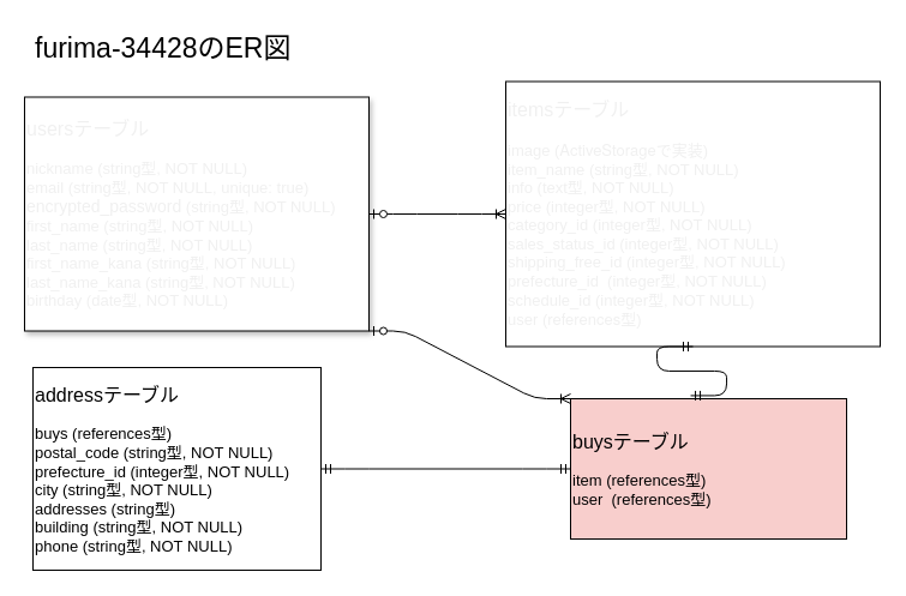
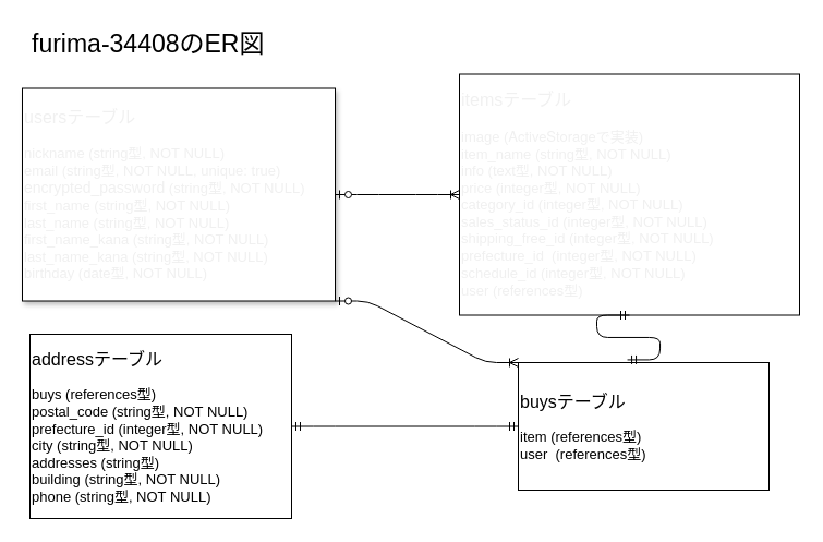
  <mxCell id="0" />
  <mxCell id="1" parent="0" />
  <mxCell id="2" value="&lt;font style=&quot;font-size: 16px&quot;&gt;usersテーブル&lt;/font&gt;&lt;br style=&quot;font-size: 13px&quot;&gt;&lt;br style=&quot;font-size: 13px&quot;&gt;nickname (string型, NOT NULL)&lt;br style=&quot;font-size: 13px&quot;&gt;email (string型, NOT NULL,&amp;nbsp;&lt;font style=&quot;font-size: 13px&quot;&gt;&lt;span&gt;unique: true)&lt;/span&gt;&lt;br&gt;&lt;span style=&quot;font-size: 14px&quot;&gt;encrypted_password&lt;/span&gt;&amp;nbsp;(string型, NOT NULL)&lt;br&gt;first_name (string型, NOT NULL)&lt;br&gt;last_name (string型, NOT NULL)&lt;br&gt;first_name_kana (string型, NOT NULL)&lt;br&gt;last_name_kana (string型, NOT NULL)&lt;br&gt;birthday (date型, NOT NULL)&lt;/font&gt;" style="rounded=0;whiteSpace=wrap;html=1;align=left;shadow=1;fontSize=13;labelBackgroundColor=none;fontColor=#F0F0F0;" parent="1" vertex="1"><mxGeometry x="20" y="80.5" width="287" height="195" as="geometry" /></mxCell>
- <mxCell id="3" value="furima-34428のER図" style="rounded=0;whiteSpace=wrap;html=1;fontSize=23;align=left;strokeColor=none;" parent="1" vertex="1"><mxGeometry x="27" y="20" width="240" height="40" as="geometry" /></mxCell>
+ <mxCell id="3" value="furima-34408のER図" style="rounded=0;whiteSpace=wrap;html=1;fontSize=23;align=left;strokeColor=none;" parent="1" vertex="1"><mxGeometry x="27" y="20" width="240" height="40" as="geometry" /></mxCell>
  <mxCell id="4" value="&lt;font style=&quot;font-size: 16px&quot;&gt;itemsテーブル&lt;/font&gt;&lt;br style=&quot;font-size: 13px&quot;&gt;&lt;br style=&quot;font-size: 13px&quot;&gt;image (&lt;span style=&quot;font-family: &amp;#34;helvetica neue&amp;#34; ; font-size: 13px&quot;&gt;ActiveStorage&lt;/span&gt;&lt;span style=&quot;font-size: 13px&quot;&gt;で実装)&lt;br style=&quot;font-size: 13px&quot;&gt;&lt;/span&gt;item_name (string型, NOT NULL)&lt;br style=&quot;font-size: 13px&quot;&gt;info (text型, NOT NULL)&lt;br style=&quot;font-size: 13px&quot;&gt;price (integer型, NOT NULL)&lt;br style=&quot;font-size: 13px&quot;&gt;category_id (integer型, NOT NULL)&lt;br style=&quot;font-size: 13px&quot;&gt;sales_status_id (integer型, NOT NULL)&lt;br style=&quot;font-size: 13px&quot;&gt;shipping_free_id (integer型, NOT NULL)&lt;br style=&quot;font-size: 13px&quot;&gt;&lt;font style=&quot;font-size: 13px&quot;&gt;prefecture_id&lt;/font&gt;&amp;nbsp; (integer型, NOT NULL)&lt;br style=&quot;font-size: 13px&quot;&gt;schedule_id (integer型, NOT NULL)&lt;br style=&quot;font-size: 13px&quot;&gt;user (&lt;span style=&quot;font-family: &amp;#34;helvetica neue&amp;#34; ; font-size: 13px&quot;&gt;references型&lt;/span&gt;&lt;span style=&quot;font-size: 13px&quot;&gt;)&lt;/span&gt;" style="rounded=0;whiteSpace=wrap;html=1;align=left;fontSize=13;fontColor=#F0F0F0;labelBackgroundColor=none;" parent="1" vertex="1"><mxGeometry x="421" y="67.5" width="312" height="221" as="geometry" /></mxCell>
- <mxCell id="5" value="&lt;font style=&quot;font-size: 16px&quot;&gt;&lt;font style=&quot;font-size: 16px&quot;&gt;buysテーブル&lt;/font&gt;&lt;br&gt;&lt;/font&gt;&lt;br style=&quot;font-size: 13px&quot;&gt;item (references型)&lt;br style=&quot;font-size: 13px&quot;&gt;user&amp;nbsp; (references型)" style="rounded=0;whiteSpace=wrap;html=1;align=left;fontSize=13;fillColor=#f8cecc;" parent="1" vertex="1"><mxGeometry x="475" y="332" width="230" height="117" as="geometry" /></mxCell>
+ <mxCell id="5" value="&lt;font style=&quot;font-size: 16px&quot;&gt;&lt;font style=&quot;font-size: 16px&quot;&gt;buysテーブル&lt;/font&gt;&lt;br&gt;&lt;/font&gt;&lt;br style=&quot;font-size: 13px&quot;&gt;item (references型)&lt;br style=&quot;font-size: 13px&quot;&gt;user&amp;nbsp; (references型)" style="rounded=0;whiteSpace=wrap;html=1;align=left;fontSize=13;" parent="1" vertex="1"><mxGeometry x="475" y="332" width="230" height="117" as="geometry" /></mxCell>
  <mxCell id="6" value="&lt;font style=&quot;font-size: 16px&quot;&gt;&lt;font style=&quot;font-size: 16px&quot;&gt;addressテーブル&lt;/font&gt;&lt;br&gt;&lt;/font&gt;&lt;br style=&quot;font-size: 13px&quot;&gt;buys (references型)&lt;br style=&quot;font-size: 13px&quot;&gt;postal_code (string型, NOT NULL)&lt;br style=&quot;font-size: 13px&quot;&gt;prefecture_id (integer型, NOT NULL)&lt;br style=&quot;font-size: 13px&quot;&gt;city (string型, NOT NULL)&lt;br style=&quot;font-size: 13px&quot;&gt;addresses (string型)&lt;br style=&quot;font-size: 13px&quot;&gt;building (string型, NOT NULL)&lt;br style=&quot;font-size: 13px&quot;&gt;phone (string型, NOT NULL)" style="rounded=0;whiteSpace=wrap;html=1;align=left;fontSize=13;" parent="1" vertex="1"><mxGeometry x="27" y="306" width="240" height="169" as="geometry" /></mxCell>
  <mxCell id="7" value="" style="edgeStyle=entityRelationEdgeStyle;fontSize=12;html=1;endArrow=ERoneToMany;startArrow=ERzeroToOne;exitX=1;exitY=0.5;exitDx=0;exitDy=0;entryX=0;entryY=0.5;entryDx=0;entryDy=0;" parent="1" source="2" target="4" edge="1"><mxGeometry width="100" height="100" relative="1" as="geometry"><mxPoint x="345" y="185" as="sourcePoint" /><mxPoint x="445" y="85" as="targetPoint" /></mxGeometry></mxCell>
  <mxCell id="8" value="" style="edgeStyle=entityRelationEdgeStyle;fontSize=12;html=1;endArrow=ERmandOne;startArrow=ERmandOne;entryX=1;entryY=0.5;entryDx=0;entryDy=0;exitX=0;exitY=0.5;exitDx=0;exitDy=0;" parent="1" source="5" target="6" edge="1"><mxGeometry width="100" height="100" relative="1" as="geometry"><mxPoint x="592" y="345" as="sourcePoint" /><mxPoint x="592" y="244.5" as="targetPoint" /></mxGeometry></mxCell>
  <mxCell id="9" value="" style="edgeStyle=entityRelationEdgeStyle;fontSize=12;html=1;endArrow=ERmandOne;startArrow=ERmandOne;entryX=0.5;entryY=1;entryDx=0;entryDy=0;exitX=0.435;exitY=-0.022;exitDx=0;exitDy=0;exitPerimeter=0;" parent="1" source="5" target="4" edge="1"><mxGeometry width="100" height="100" relative="1" as="geometry"><mxPoint x="488" y="403.5" as="sourcePoint" /><mxPoint x="280" y="403.5" as="targetPoint" /></mxGeometry></mxCell>
  <mxCell id="10" value="" style="edgeStyle=entityRelationEdgeStyle;fontSize=12;html=1;endArrow=ERoneToMany;startArrow=ERzeroToOne;exitX=1;exitY=1;exitDx=0;exitDy=0;entryX=0;entryY=0;entryDx=0;entryDy=0;" parent="1" source="2" target="5" edge="1"><mxGeometry width="100" height="100" relative="1" as="geometry"><mxPoint x="270" y="141" as="sourcePoint" /><mxPoint x="436" y="141" as="targetPoint" /></mxGeometry></mxCell>
